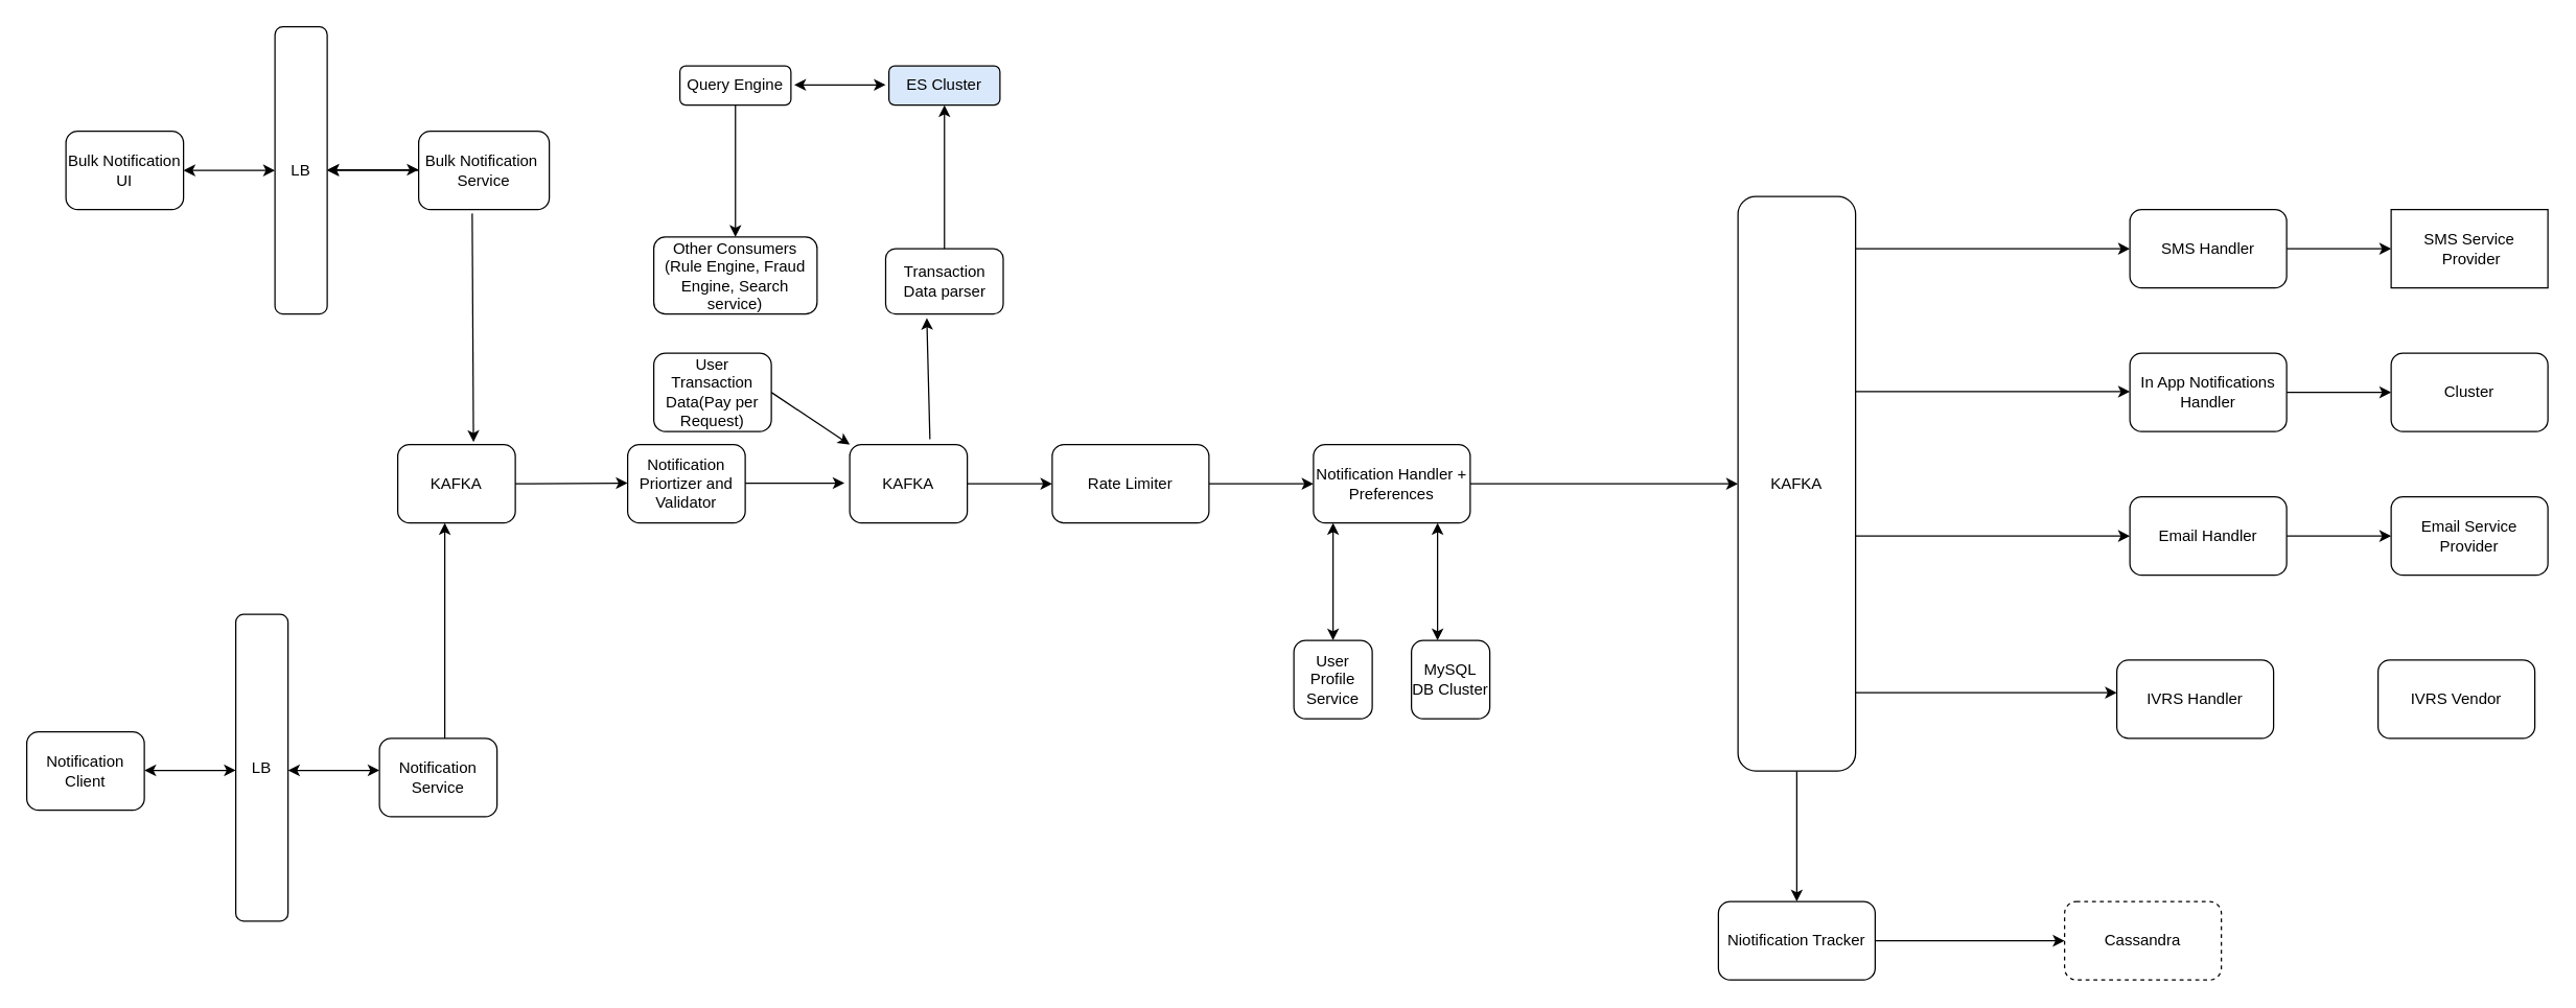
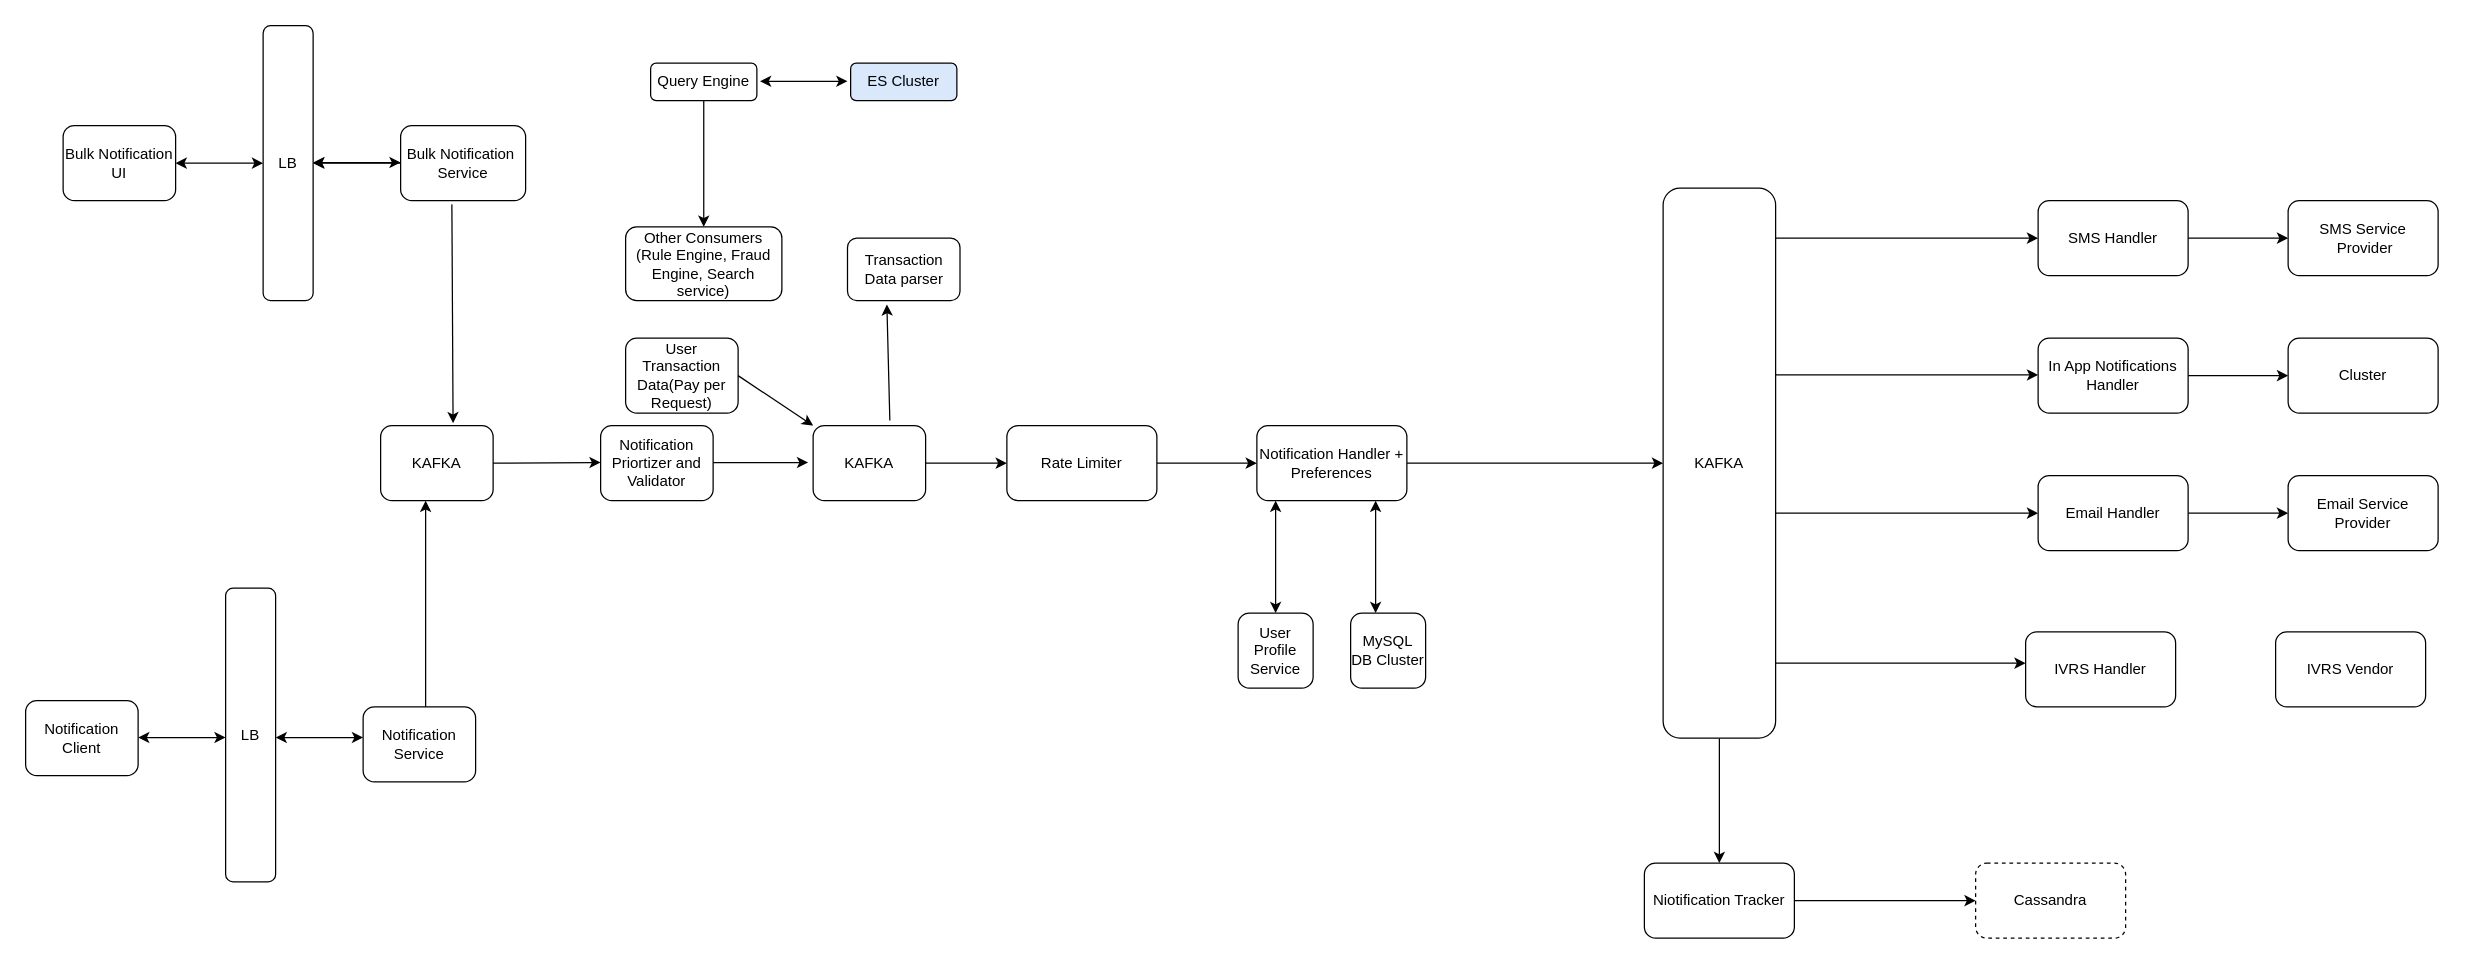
  <mxCell id="0" />
  <mxCell id="1" parent="0" />
  <mxCell id="2" value="Bulk Notification UI" style="rounded=1;whiteSpace=wrap;html=1;" vertex="1" parent="1"><mxGeometry x="50" y="100" width="90" height="60" as="geometry" /></mxCell>
  <mxCell id="3" value="LB" style="whiteSpace=wrap;html=1;rounded=1;" vertex="1" parent="1"><mxGeometry x="210" y="20" width="40" height="220" as="geometry" /></mxCell>
  <mxCell id="4" value="" style="endArrow=classic;startArrow=classic;html=1;rounded=0;entryX=0;entryY=0.5;entryDx=0;entryDy=0;" edge="1" parent="1" target="3"><mxGeometry width="50" height="50" relative="1" as="geometry"><mxPoint x="140" y="130" as="sourcePoint" /><mxPoint x="190" y="80" as="targetPoint" /></mxGeometry></mxCell>
  <mxCell id="5" value="" style="endArrow=classic;startArrow=classic;html=1;rounded=0;entryX=0;entryY=0.5;entryDx=0;entryDy=0;" edge="1" parent="1"><mxGeometry width="50" height="50" relative="1" as="geometry"><mxPoint x="250" y="129.5" as="sourcePoint" /><mxPoint x="320" y="129.5" as="targetPoint" /></mxGeometry></mxCell>
  <mxCell id="6" value="" style="edgeStyle=orthogonalEdgeStyle;rounded=0;orthogonalLoop=1;jettySize=auto;html=1;" edge="1" parent="1" source="7" target="3"><mxGeometry relative="1" as="geometry" /></mxCell>
  <mxCell id="7" value="Bulk Notification&amp;nbsp;&lt;br&gt;Service" style="rounded=1;whiteSpace=wrap;html=1;" vertex="1" parent="1"><mxGeometry x="320" y="100" width="100" height="60" as="geometry" /></mxCell>
  <mxCell id="8" value="LB" style="whiteSpace=wrap;html=1;rounded=1;" vertex="1" parent="1"><mxGeometry x="180" y="470" width="40" height="235" as="geometry" /></mxCell>
  <mxCell id="9" value="Notification Client" style="rounded=1;whiteSpace=wrap;html=1;" vertex="1" parent="1"><mxGeometry x="20" y="560" width="90" height="60" as="geometry" /></mxCell>
  <mxCell id="10" value="" style="endArrow=classic;startArrow=classic;html=1;rounded=0;entryX=0;entryY=0.5;entryDx=0;entryDy=0;" edge="1" parent="1"><mxGeometry width="50" height="50" relative="1" as="geometry"><mxPoint x="110" y="589.5" as="sourcePoint" /><mxPoint x="180" y="589.5" as="targetPoint" /></mxGeometry></mxCell>
  <mxCell id="11" value="Notification Service" style="rounded=1;whiteSpace=wrap;html=1;" vertex="1" parent="1"><mxGeometry x="290" y="565" width="90" height="60" as="geometry" /></mxCell>
  <mxCell id="12" value="" style="endArrow=classic;startArrow=classic;html=1;rounded=0;entryX=0;entryY=0.5;entryDx=0;entryDy=0;" edge="1" parent="1"><mxGeometry width="50" height="50" relative="1" as="geometry"><mxPoint x="220" y="589.5" as="sourcePoint" /><mxPoint x="290" y="589.5" as="targetPoint" /></mxGeometry></mxCell>
  <mxCell id="13" value="KAFKA" style="rounded=1;whiteSpace=wrap;html=1;" vertex="1" parent="1"><mxGeometry x="304" y="340" width="90" height="60" as="geometry" /></mxCell>
  <mxCell id="14" value="" style="endArrow=classic;html=1;rounded=0;entryX=0.4;entryY=1;entryDx=0;entryDy=0;entryPerimeter=0;" edge="1" parent="1" target="13"><mxGeometry width="50" height="50" relative="1" as="geometry"><mxPoint x="340" y="565" as="sourcePoint" /><mxPoint x="390" y="515" as="targetPoint" /></mxGeometry></mxCell>
  <mxCell id="15" value="" style="endArrow=classic;html=1;rounded=0;entryX=0.644;entryY=-0.033;entryDx=0;entryDy=0;entryPerimeter=0;exitX=0.41;exitY=1.05;exitDx=0;exitDy=0;exitPerimeter=0;" edge="1" parent="1" source="7" target="13"><mxGeometry width="50" height="50" relative="1" as="geometry"><mxPoint x="410" y="170" as="sourcePoint" /><mxPoint x="520" y="350" as="targetPoint" /></mxGeometry></mxCell>
  <mxCell id="16" value="" style="endArrow=classic;html=1;rounded=0;exitX=1;exitY=0.5;exitDx=0;exitDy=0;" edge="1" parent="1" source="13"><mxGeometry width="50" height="50" relative="1" as="geometry"><mxPoint x="404" y="369.5" as="sourcePoint" /><mxPoint x="480" y="369.5" as="targetPoint" /></mxGeometry></mxCell>
  <mxCell id="17" value="Notification Priortizer and Validator" style="rounded=1;whiteSpace=wrap;html=1;" vertex="1" parent="1"><mxGeometry x="480" y="340" width="90" height="60" as="geometry" /></mxCell>
  <mxCell id="18" value="" style="endArrow=classic;html=1;rounded=0;" edge="1" parent="1"><mxGeometry width="50" height="50" relative="1" as="geometry"><mxPoint x="570" y="369.52" as="sourcePoint" /><mxPoint x="646" y="369.52" as="targetPoint" /></mxGeometry></mxCell>
  <mxCell id="19" value="" style="edgeStyle=orthogonalEdgeStyle;rounded=0;orthogonalLoop=1;jettySize=auto;html=1;" edge="1" parent="1" source="20" target="30"><mxGeometry relative="1" as="geometry" /></mxCell>
  <mxCell id="20" value="KAFKA" style="rounded=1;whiteSpace=wrap;html=1;" vertex="1" parent="1"><mxGeometry x="650" y="340" width="90" height="60" as="geometry" /></mxCell>
  <mxCell id="21" value="" style="endArrow=classic;html=1;rounded=0;exitX=0.682;exitY=-0.067;exitDx=0;exitDy=0;exitPerimeter=0;entryX=0.35;entryY=1.06;entryDx=0;entryDy=0;entryPerimeter=0;" edge="1" parent="1" source="20" target="23"><mxGeometry width="50" height="50" relative="1" as="geometry"><mxPoint x="710" y="324.5" as="sourcePoint" /><mxPoint x="710" y="254.5" as="targetPoint" /></mxGeometry></mxCell>
- <mxCell id="22" value="" style="edgeStyle=orthogonalEdgeStyle;rounded=0;orthogonalLoop=1;jettySize=auto;html=1;entryX=0.5;entryY=1;entryDx=0;entryDy=0;" edge="1" parent="1" source="23" target="24"><mxGeometry relative="1" as="geometry"><mxPoint x="723" y="150" as="targetPoint" /></mxGeometry></mxCell>
  <mxCell id="23" value="Transaction Data parser" style="rounded=1;whiteSpace=wrap;html=1;" vertex="1" parent="1"><mxGeometry x="677.5" y="190" width="90" height="50" as="geometry" /></mxCell>
  <mxCell id="24" value="ES Cluster" style="whiteSpace=wrap;html=1;rounded=1;fillColor=#dae8fc;" vertex="1" parent="1"><mxGeometry x="680" y="50" width="85" height="30" as="geometry" /></mxCell>
  <mxCell id="25" value="" style="edgeStyle=orthogonalEdgeStyle;rounded=0;orthogonalLoop=1;jettySize=auto;html=1;entryX=0.5;entryY=0;entryDx=0;entryDy=0;" edge="1" parent="1" source="26" target="28"><mxGeometry relative="1" as="geometry" /></mxCell>
  <mxCell id="26" value="Query Engine" style="whiteSpace=wrap;html=1;rounded=1;" vertex="1" parent="1"><mxGeometry x="520" y="50" width="85" height="30" as="geometry" /></mxCell>
  <mxCell id="27" value="" style="endArrow=classic;startArrow=classic;html=1;rounded=0;entryX=0;entryY=0.5;entryDx=0;entryDy=0;" edge="1" parent="1"><mxGeometry width="50" height="50" relative="1" as="geometry"><mxPoint x="607.5" y="64.5" as="sourcePoint" /><mxPoint x="677.5" y="64.5" as="targetPoint" /></mxGeometry></mxCell>
  <mxCell id="28" value="&lt;span&gt;Other Consumers&lt;/span&gt;&lt;br&gt;&lt;span&gt;(Rule Engine, Fraud Engine, Search service)&lt;/span&gt;" style="whiteSpace=wrap;html=1;rounded=1;" vertex="1" parent="1"><mxGeometry x="500" y="181" width="125" height="59" as="geometry" /></mxCell>
  <mxCell id="29" value="" style="edgeStyle=orthogonalEdgeStyle;rounded=0;orthogonalLoop=1;jettySize=auto;html=1;" edge="1" parent="1" source="30" target="32"><mxGeometry relative="1" as="geometry" /></mxCell>
  <mxCell id="30" value="Rate Limiter" style="whiteSpace=wrap;html=1;rounded=1;" vertex="1" parent="1"><mxGeometry x="805" y="340" width="120" height="60" as="geometry" /></mxCell>
  <mxCell id="31" value="" style="edgeStyle=orthogonalEdgeStyle;rounded=0;orthogonalLoop=1;jettySize=auto;html=1;" edge="1" parent="1" source="32" target="39"><mxGeometry relative="1" as="geometry" /></mxCell>
  <mxCell id="32" value="Notification Handler + Preferences" style="whiteSpace=wrap;html=1;rounded=1;" vertex="1" parent="1"><mxGeometry x="1005" y="340" width="120" height="60" as="geometry" /></mxCell>
  <mxCell id="33" value="" style="endArrow=classic;startArrow=classic;html=1;rounded=0;" edge="1" parent="1"><mxGeometry width="50" height="50" relative="1" as="geometry"><mxPoint x="1020" y="490" as="sourcePoint" /><mxPoint x="1020" y="400" as="targetPoint" /></mxGeometry></mxCell>
  <mxCell id="34" value="" style="endArrow=classic;startArrow=classic;html=1;rounded=0;" edge="1" parent="1"><mxGeometry width="50" height="50" relative="1" as="geometry"><mxPoint x="1100" y="490" as="sourcePoint" /><mxPoint x="1100" y="400" as="targetPoint" /></mxGeometry></mxCell>
  <mxCell id="35" value="User Profile Service" style="rounded=1;whiteSpace=wrap;html=1;" vertex="1" parent="1"><mxGeometry x="990" y="490" width="60" height="60" as="geometry" /></mxCell>
  <mxCell id="36" value="MySQL DB Cluster" style="rounded=1;whiteSpace=wrap;html=1;" vertex="1" parent="1"><mxGeometry x="1080" y="490" width="60" height="60" as="geometry" /></mxCell>
  <mxCell id="37" value="" style="edgeStyle=orthogonalEdgeStyle;rounded=0;orthogonalLoop=1;jettySize=auto;html=1;" edge="1" parent="1" source="39" target="41"><mxGeometry relative="1" as="geometry" /></mxCell>
  <mxCell id="38" value="" style="edgeStyle=orthogonalEdgeStyle;rounded=0;orthogonalLoop=1;jettySize=auto;html=1;" edge="1" parent="1" source="39" target="44"><mxGeometry relative="1" as="geometry"><Array as="points"><mxPoint x="1570" y="410" /><mxPoint x="1570" y="410" /></Array></mxGeometry></mxCell>
  <mxCell id="39" value="KAFKA" style="whiteSpace=wrap;html=1;rounded=1;" vertex="1" parent="1"><mxGeometry x="1330" y="150" width="90" height="440" as="geometry" /></mxCell>
  <mxCell id="40" value="" style="edgeStyle=orthogonalEdgeStyle;rounded=0;orthogonalLoop=1;jettySize=auto;html=1;" edge="1" parent="1" source="41" target="42"><mxGeometry relative="1" as="geometry" /></mxCell>
  <mxCell id="41" value="Niotification Tracker" style="whiteSpace=wrap;html=1;rounded=1;" vertex="1" parent="1"><mxGeometry x="1315" y="690" width="120" height="60" as="geometry" /></mxCell>
  <mxCell id="42" value="Cassandra" style="whiteSpace=wrap;html=1;rounded=1;dashed=1;" vertex="1" parent="1"><mxGeometry x="1580" y="690" width="120" height="60" as="geometry" /></mxCell>
  <mxCell id="43" value="" style="edgeStyle=orthogonalEdgeStyle;rounded=0;orthogonalLoop=1;jettySize=auto;html=1;" edge="1" parent="1" source="44" target="53"><mxGeometry relative="1" as="geometry" /></mxCell>
  <mxCell id="44" value="Email Handler" style="whiteSpace=wrap;html=1;rounded=1;" vertex="1" parent="1"><mxGeometry x="1630" y="380" width="120" height="60" as="geometry" /></mxCell>
  <mxCell id="45" value="" style="edgeStyle=orthogonalEdgeStyle;rounded=0;orthogonalLoop=1;jettySize=auto;html=1;" edge="1" parent="1"><mxGeometry relative="1" as="geometry"><mxPoint x="1420" y="530" as="sourcePoint" /><mxPoint x="1620" y="530" as="targetPoint" /></mxGeometry></mxCell>
  <mxCell id="46" value="IVRS Handler" style="whiteSpace=wrap;html=1;rounded=1;" vertex="1" parent="1"><mxGeometry x="1620" y="505" width="120" height="60" as="geometry" /></mxCell>
  <mxCell id="47" value="" style="edgeStyle=orthogonalEdgeStyle;rounded=0;orthogonalLoop=1;jettySize=auto;html=1;" edge="1" parent="1"><mxGeometry relative="1" as="geometry"><mxPoint x="1420" y="299.44" as="sourcePoint" /><mxPoint x="1630" y="299.44" as="targetPoint" /><Array as="points"><mxPoint x="1560" y="299.44" /><mxPoint x="1560" y="299.44" /></Array></mxGeometry></mxCell>
  <mxCell id="48" value="" style="edgeStyle=orthogonalEdgeStyle;rounded=0;orthogonalLoop=1;jettySize=auto;html=1;" edge="1" parent="1" source="49" target="55"><mxGeometry relative="1" as="geometry" /></mxCell>
  <mxCell id="49" value="&lt;span&gt;In App Notifications Handler&lt;/span&gt;" style="whiteSpace=wrap;html=1;rounded=1;" vertex="1" parent="1"><mxGeometry x="1630" y="270" width="120" height="60" as="geometry" /></mxCell>
  <mxCell id="50" value="" style="edgeStyle=orthogonalEdgeStyle;rounded=0;orthogonalLoop=1;jettySize=auto;html=1;" edge="1" parent="1"><mxGeometry relative="1" as="geometry"><mxPoint x="1420" y="190" as="sourcePoint" /><mxPoint x="1630" y="190" as="targetPoint" /><Array as="points"><mxPoint x="1560" y="190" /><mxPoint x="1560" y="190" /></Array></mxGeometry></mxCell>
  <mxCell id="51" value="" style="edgeStyle=orthogonalEdgeStyle;rounded=0;orthogonalLoop=1;jettySize=auto;html=1;" edge="1" parent="1" source="52" target="54"><mxGeometry relative="1" as="geometry" /></mxCell>
  <mxCell id="52" value="&lt;span&gt;SMS Handler&lt;/span&gt;" style="whiteSpace=wrap;html=1;rounded=1;" vertex="1" parent="1"><mxGeometry x="1630" y="160" width="120" height="60" as="geometry" /></mxCell>
  <mxCell id="53" value="Email Service Provider" style="whiteSpace=wrap;html=1;rounded=1;" vertex="1" parent="1"><mxGeometry x="1830" y="380" width="120" height="60" as="geometry" /></mxCell>
- <mxCell id="54" value="SMS Service&lt;br&gt;&amp;nbsp;Provider" style="whiteSpace=wrap;html=1;rounded=0;" vertex="1" parent="1"><mxGeometry x="1830" y="160" width="120" height="60" as="geometry" /></mxCell>
+ <mxCell id="54" value="SMS Service&lt;br&gt;&amp;nbsp;Provider" style="whiteSpace=wrap;html=1;rounded=1;" vertex="1" parent="1"><mxGeometry x="1830" y="160" width="120" height="60" as="geometry" /></mxCell>
  <mxCell id="55" value="Cluster" style="whiteSpace=wrap;html=1;rounded=1;" vertex="1" parent="1"><mxGeometry x="1830" y="270" width="120" height="60" as="geometry" /></mxCell>
  <mxCell id="56" value="IVRS Vendor" style="whiteSpace=wrap;html=1;rounded=1;" vertex="1" parent="1"><mxGeometry x="1820" y="505" width="120" height="60" as="geometry" /></mxCell>
  <mxCell id="57" value="User Transaction Data(Pay per Request)" style="rounded=1;whiteSpace=wrap;html=1;" vertex="1" parent="1"><mxGeometry x="500" y="270" width="90" height="60" as="geometry" /></mxCell>
  <mxCell id="58" value="" style="endArrow=classic;html=1;rounded=0;entryX=0;entryY=0;entryDx=0;entryDy=0;" edge="1" parent="1" target="20"><mxGeometry width="50" height="50" relative="1" as="geometry"><mxPoint x="590" y="300" as="sourcePoint" /><mxPoint x="640" y="250" as="targetPoint" /></mxGeometry></mxCell>
